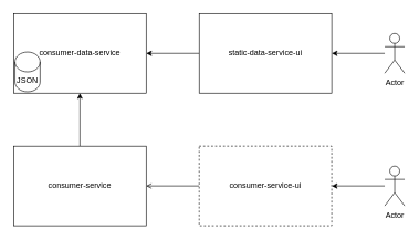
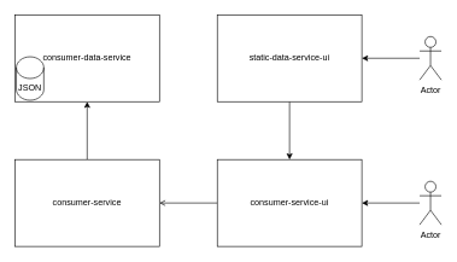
  <mxCell id="0" />
  <mxCell id="1" parent="0" />
- <mxCell id="2" value="" style="edgeStyle=orthogonalEdgeStyle;rounded=0;orthogonalLoop=1;jettySize=auto;html=1;" edge="1" parent="1" source="6" target="4"><mxGeometry relative="1" as="geometry" /></mxCell>
+ <mxCell id="2" value="" style="edgeStyle=orthogonalEdgeStyle;rounded=0;orthogonalLoop=1;jettySize=auto;html=1;" edge="1" parent="1" source="6" target="9"><mxGeometry relative="1" as="geometry" /></mxCell>
  <mxCell id="3" value="" style="edgeStyle=orthogonalEdgeStyle;rounded=0;orthogonalLoop=1;jettySize=auto;html=1;" edge="1" parent="1" source="8" target="4"><mxGeometry relative="1" as="geometry" /></mxCell>
  <mxCell id="4" value="consumer-data-service" style="rounded=0;whiteSpace=wrap;html=1;" vertex="1" parent="1"><mxGeometry x="20" y="20" width="200" height="120" as="geometry" /></mxCell>
  <mxCell id="5" value="JSON" style="shape=cylinder3;whiteSpace=wrap;html=1;boundedLbl=1;backgroundOutline=1;size=15;" vertex="1" parent="1"><mxGeometry x="22" y="78" width="38" height="60" as="geometry" /></mxCell>
  <mxCell id="6" value="static-data-service-ui" style="rounded=0;whiteSpace=wrap;html=1;" vertex="1" parent="1"><mxGeometry x="300" y="20" width="200" height="120" as="geometry" /></mxCell>
  <mxCell id="7" value="" style="edgeStyle=orthogonalEdgeStyle;rounded=0;orthogonalLoop=1;jettySize=auto;html=1;endArrow=open;" edge="1" parent="1" source="9" target="8"><mxGeometry relative="1" as="geometry" /></mxCell>
  <mxCell id="8" value="consumer-service" style="rounded=0;whiteSpace=wrap;html=1;" vertex="1" parent="1"><mxGeometry x="20" y="220" width="200" height="120" as="geometry" /></mxCell>
- <mxCell id="9" value="consumer-service-ui" style="rounded=0;whiteSpace=wrap;html=1;dashed=1;" vertex="1" parent="1"><mxGeometry x="300" y="220" width="200" height="120" as="geometry" /></mxCell>
+ <mxCell id="9" value="consumer-service-ui" style="rounded=0;whiteSpace=wrap;html=1;" vertex="1" parent="1"><mxGeometry x="300" y="220" width="200" height="120" as="geometry" /></mxCell>
  <mxCell id="10" style="rounded=0;orthogonalLoop=1;jettySize=auto;html=1;" edge="1" parent="1" source="11" target="6"><mxGeometry relative="1" as="geometry" /></mxCell>
  <mxCell id="11" value="Actor" style="shape=umlActor;verticalLabelPosition=bottom;verticalAlign=top;html=1;outlineConnect=0;" vertex="1" parent="1"><mxGeometry x="580" y="50" width="30" height="60" as="geometry" /></mxCell>
  <mxCell id="12" style="edgeStyle=none;rounded=0;orthogonalLoop=1;jettySize=auto;html=1;" edge="1" parent="1" source="13" target="9"><mxGeometry relative="1" as="geometry" /></mxCell>
  <mxCell id="13" value="Actor" style="shape=umlActor;verticalLabelPosition=bottom;verticalAlign=top;html=1;outlineConnect=0;" vertex="1" parent="1"><mxGeometry x="580" y="250" width="30" height="60" as="geometry" /></mxCell>
